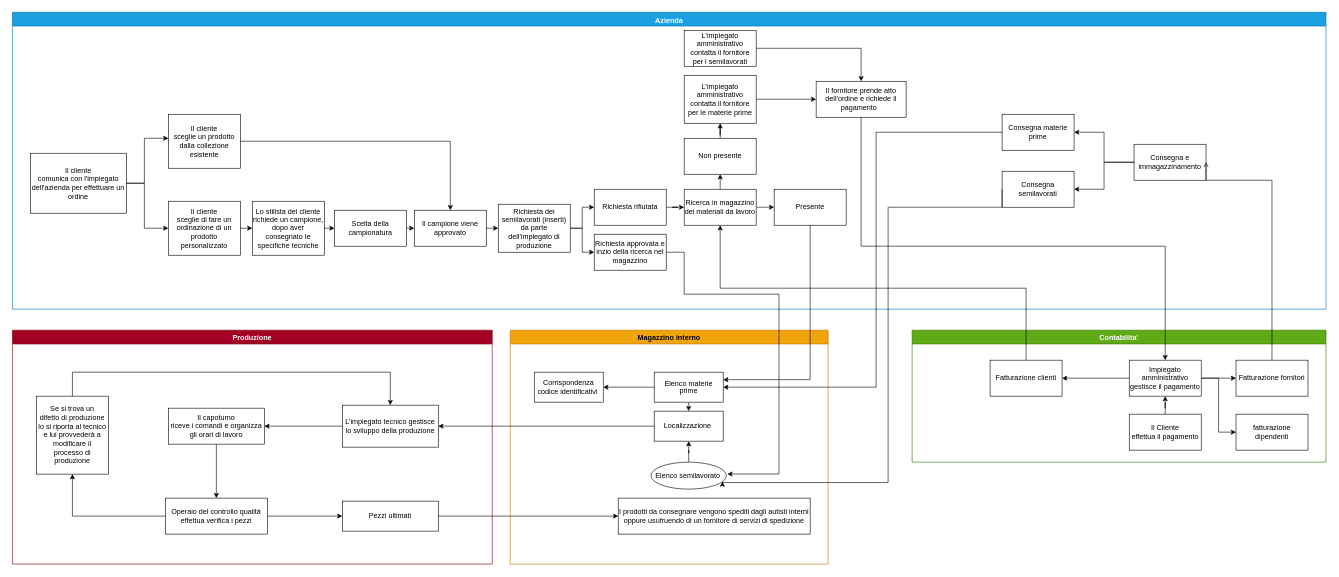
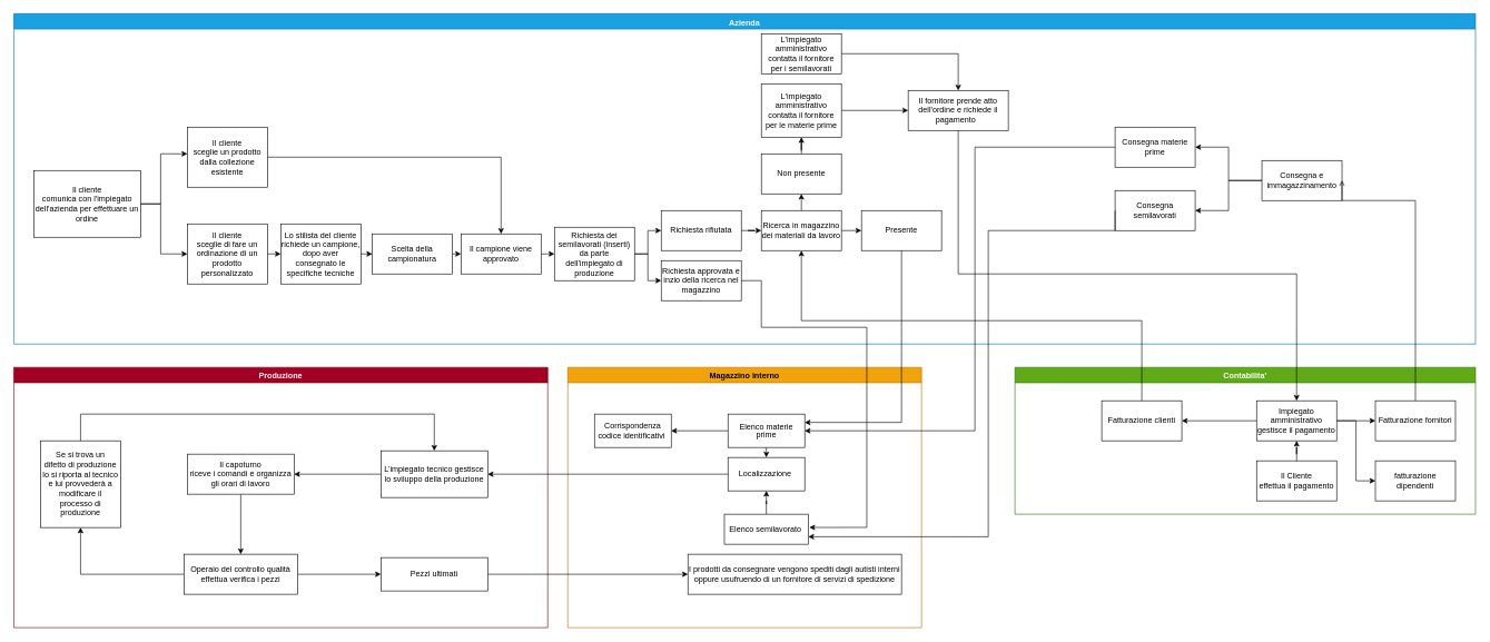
  <mxCell id="0" />
  <mxCell id="1" parent="0" />
  <mxCell id="2" value="Azienda&#10;" style="swimlane;fillColor=#1ba1e2;fontColor=#ffffff;strokeColor=#006EAF;verticalAlign=top;" parent="1" vertex="1"><mxGeometry x="20" y="20" width="2190" height="495" as="geometry" /></mxCell>
  <mxCell id="3" style="edgeStyle=none;html=1;entryX=0;entryY=0.5;entryDx=0;entryDy=0;rounded=0;" parent="2" source="4" target="6" edge="1"><mxGeometry relative="1" as="geometry"><Array as="points"><mxPoint x="220" y="285" /><mxPoint x="220" y="360" /></Array></mxGeometry></mxCell>
  <mxCell id="4" value="&lt;p class=&quot;MsoListParagraph&quot;&gt;&lt;span&gt;Il cliente&lt;br&gt;comunica con l'impiegato dell'azienda per effettuare un ordine&lt;/span&gt;&lt;/p&gt;" style="rounded=0;whiteSpace=wrap;html=1;" parent="2" vertex="1"><mxGeometry x="30" y="235" width="160" height="100" as="geometry" /></mxCell>
  <mxCell id="5" style="edgeStyle=none;rounded=0;html=1;entryX=0;entryY=0.5;entryDx=0;entryDy=0;" parent="2" source="6" target="10" edge="1"><mxGeometry relative="1" as="geometry" /></mxCell>
  <mxCell id="6" value="&lt;p class=&quot;MsoListParagraph&quot;&gt;&lt;span&gt;Il cliente&lt;br&gt;sceglie di fare un ordinazione di un prodotto personalizzato&lt;/span&gt;&lt;/p&gt;" style="rounded=0;whiteSpace=wrap;html=1;" parent="2" vertex="1"><mxGeometry x="260" y="315" width="120" height="90" as="geometry" /></mxCell>
  <mxCell id="7" style="edgeStyle=none;rounded=0;html=1;entryX=0.5;entryY=0;entryDx=0;entryDy=0;" parent="2" source="8" target="14" edge="1"><mxGeometry relative="1" as="geometry"><Array as="points"><mxPoint x="730" y="215" /></Array></mxGeometry></mxCell>
  <mxCell id="8" value="&lt;p class=&quot;MsoListParagraph&quot;&gt;&lt;span&gt;Il cliente&lt;br&gt;sceglie un prodotto dalla collezione esistente&lt;/span&gt;&lt;/p&gt;" style="rounded=0;whiteSpace=wrap;html=1;" parent="2" vertex="1"><mxGeometry x="260" y="170" width="120" height="90" as="geometry" /></mxCell>
  <mxCell id="9" style="edgeStyle=none;rounded=0;html=1;entryX=0;entryY=0.5;entryDx=0;entryDy=0;" parent="2" source="10" target="12" edge="1"><mxGeometry relative="1" as="geometry" /></mxCell>
  <mxCell id="10" value="&lt;p class=&quot;MsoListParagraph&quot;&gt;&lt;span&gt;Lo stilista del cliente&lt;br&gt;richiede un campione, dopo aver consegnato le specifiche tecniche&lt;/span&gt;&lt;/p&gt;" style="rounded=0;whiteSpace=wrap;html=1;" parent="2" vertex="1"><mxGeometry x="400" y="315" width="120" height="90" as="geometry" /></mxCell>
  <mxCell id="11" style="edgeStyle=none;rounded=0;html=1;entryX=0;entryY=0.5;entryDx=0;entryDy=0;" parent="2" source="12" target="14" edge="1"><mxGeometry relative="1" as="geometry" /></mxCell>
  <mxCell id="12" value="&lt;p class=&quot;MsoListParagraph&quot;&gt;Scelta della campionatura&lt;/p&gt;" style="rounded=0;whiteSpace=wrap;html=1;" parent="2" vertex="1"><mxGeometry x="537" y="330" width="120" height="60" as="geometry" /></mxCell>
  <mxCell id="13" style="edgeStyle=orthogonalEdgeStyle;rounded=0;orthogonalLoop=1;jettySize=auto;html=1;exitX=1;exitY=0.5;exitDx=0;exitDy=0;entryX=0;entryY=0.5;entryDx=0;entryDy=0;" parent="2" source="14" target="30" edge="1"><mxGeometry relative="1" as="geometry" /></mxCell>
  <mxCell id="14" value="&lt;p class=&quot;MsoListParagraph&quot;&gt;&lt;span&gt;Il campione viene&lt;br&gt;approvato&lt;/span&gt;&lt;/p&gt;" style="rounded=0;whiteSpace=wrap;html=1;" parent="2" vertex="1"><mxGeometry x="670" y="330" width="120" height="60" as="geometry" /></mxCell>
  <mxCell id="15" value="" style="edgeStyle=none;html=1;" parent="2" source="17" target="20" edge="1"><mxGeometry relative="1" as="geometry" /></mxCell>
  <mxCell id="16" style="edgeStyle=none;html=1;entryX=0;entryY=0.5;entryDx=0;entryDy=0;" parent="2" source="17" target="18" edge="1"><mxGeometry relative="1" as="geometry"><mxPoint x="1280" y="375" as="targetPoint" /></mxGeometry></mxCell>
  <mxCell id="17" value="&lt;span&gt;Ricerca in magazzino dei materiali da lavoro&lt;/span&gt;" style="rounded=0;whiteSpace=wrap;html=1;" parent="2" vertex="1"><mxGeometry x="1120" y="295" width="120" height="60" as="geometry" /></mxCell>
  <mxCell id="18" value="Presente" style="rounded=0;whiteSpace=wrap;html=1;" parent="2" vertex="1"><mxGeometry x="1270" y="295" width="120" height="60" as="geometry" /></mxCell>
  <mxCell id="19" style="edgeStyle=orthogonalEdgeStyle;rounded=0;orthogonalLoop=1;jettySize=auto;html=1;entryX=0.5;entryY=1;entryDx=0;entryDy=0;" parent="2" source="20" target="23" edge="1"><mxGeometry relative="1" as="geometry" /></mxCell>
  <mxCell id="20" value="Non presente" style="rounded=0;whiteSpace=wrap;html=1;" parent="2" vertex="1"><mxGeometry x="1120" y="210" width="120" height="60" as="geometry" /></mxCell>
  <mxCell id="21" value="" style="endArrow=classic;html=1;rounded=0;exitX=1;exitY=0.5;exitDx=0;exitDy=0;entryX=0;entryY=0.5;entryDx=0;entryDy=0;" parent="2" source="4" edge="1"><mxGeometry width="50" height="50" relative="1" as="geometry"><mxPoint x="370" y="305" as="sourcePoint" /><mxPoint x="260" y="210" as="targetPoint" /><Array as="points"><mxPoint x="220" y="285" /><mxPoint x="220" y="210" /></Array></mxGeometry></mxCell>
  <mxCell id="22" style="edgeStyle=none;rounded=0;html=1;entryX=0;entryY=0.5;entryDx=0;entryDy=0;" parent="2" source="23" target="24" edge="1"><mxGeometry relative="1" as="geometry" /></mxCell>
  <mxCell id="23" value="L'impiegato amministrativo contatta il fornitore per le materie prime" style="rounded=0;whiteSpace=wrap;html=1;" parent="2" vertex="1"><mxGeometry x="1120" y="105" width="120" height="80" as="geometry" /></mxCell>
  <mxCell id="24" value="Il fornitore prende atto dell'ordine e richiede il pagamento&amp;nbsp;&amp;nbsp;" style="rounded=0;whiteSpace=wrap;html=1;" parent="2" vertex="1"><mxGeometry x="1340" y="115" width="150" height="60" as="geometry" /></mxCell>
  <mxCell id="25" style="edgeStyle=orthogonalEdgeStyle;rounded=0;orthogonalLoop=1;jettySize=auto;html=1;exitX=0;exitY=0.5;exitDx=0;exitDy=0;entryX=1;entryY=0.5;entryDx=0;entryDy=0;" parent="2" source="27" target="36" edge="1"><mxGeometry relative="1" as="geometry" /></mxCell>
  <mxCell id="26" style="edgeStyle=orthogonalEdgeStyle;rounded=0;orthogonalLoop=1;jettySize=auto;html=1;exitX=0;exitY=0.5;exitDx=0;exitDy=0;entryX=1;entryY=0.5;entryDx=0;entryDy=0;" parent="2" source="27" target="37" edge="1"><mxGeometry relative="1" as="geometry" /></mxCell>
  <mxCell id="27" value="Consegna e immagazzinamento" style="rounded=0;whiteSpace=wrap;html=1;" parent="2" vertex="1"><mxGeometry x="1870" y="220" width="120" height="60" as="geometry" /></mxCell>
  <mxCell id="28" style="edgeStyle=orthogonalEdgeStyle;rounded=0;orthogonalLoop=1;jettySize=auto;html=1;exitX=1;exitY=0.5;exitDx=0;exitDy=0;entryX=0;entryY=0.5;entryDx=0;entryDy=0;" parent="2" source="30" target="33" edge="1"><mxGeometry relative="1" as="geometry" /></mxCell>
  <mxCell id="29" style="edgeStyle=orthogonalEdgeStyle;rounded=0;orthogonalLoop=1;jettySize=auto;html=1;entryX=0;entryY=0.5;entryDx=0;entryDy=0;" parent="2" source="30" target="31" edge="1"><mxGeometry relative="1" as="geometry" /></mxCell>
  <mxCell id="30" value="Richiesta dei semilavorati (inserti) da parte dell'impiegato di produzione" style="rounded=0;whiteSpace=wrap;html=1;" parent="2" vertex="1"><mxGeometry x="810" y="320" width="120" height="80" as="geometry" /></mxCell>
  <mxCell id="31" value="Richiesta approvata e inzio della ricerca nel magazzino" style="rounded=0;whiteSpace=wrap;html=1;" parent="2" vertex="1"><mxGeometry x="970" y="370" width="120" height="60" as="geometry" /></mxCell>
  <mxCell id="32" style="edgeStyle=orthogonalEdgeStyle;rounded=0;orthogonalLoop=1;jettySize=auto;html=1;entryX=0;entryY=0.5;entryDx=0;entryDy=0;" parent="2" source="33" target="17" edge="1"><mxGeometry relative="1" as="geometry" /></mxCell>
  <mxCell id="33" value="Richiesta rifiutata" style="rounded=0;whiteSpace=wrap;html=1;" parent="2" vertex="1"><mxGeometry x="970" y="295" width="120" height="60" as="geometry" /></mxCell>
  <mxCell id="34" style="edgeStyle=orthogonalEdgeStyle;rounded=0;orthogonalLoop=1;jettySize=auto;html=1;" parent="2" source="35" target="24" edge="1"><mxGeometry relative="1" as="geometry" /></mxCell>
  <mxCell id="35" value="L'impiegato amministrativo contatta il fornitore per i semilavorati" style="rounded=0;whiteSpace=wrap;html=1;" parent="2" vertex="1"><mxGeometry x="1120" y="30" width="120" height="60" as="geometry" /></mxCell>
  <mxCell id="36" value="Consegna materie prime" style="rounded=0;whiteSpace=wrap;html=1;" parent="2" vertex="1"><mxGeometry x="1650" y="170" width="120" height="60" as="geometry" /></mxCell>
  <mxCell id="37" value="Consegna semilavorati" style="rounded=0;whiteSpace=wrap;html=1;" parent="2" vertex="1"><mxGeometry x="1650" y="265" width="120" height="60" as="geometry" /></mxCell>
  <mxCell id="38" value="Contabilita'" style="swimlane;rounded=0;fillColor=#60a917;fontColor=#ffffff;strokeColor=#2D7600;" parent="1" vertex="1"><mxGeometry x="1520" y="550" width="690" height="220" as="geometry" /></mxCell>
  <mxCell id="39" value="&lt;p class=&quot;MsoListParagraph&quot;&gt;&lt;span&gt;Il Cliente&lt;br&gt;effettua il pagamento&lt;/span&gt;&lt;/p&gt;" style="rounded=0;whiteSpace=wrap;html=1;" parent="38" vertex="1"><mxGeometry x="362" y="140" width="120" height="60" as="geometry" /></mxCell>
  <mxCell id="40" style="edgeStyle=none;rounded=0;html=1;exitX=0;exitY=0.5;exitDx=0;exitDy=0;" parent="38" source="43" target="45" edge="1"><mxGeometry relative="1" as="geometry" /></mxCell>
  <mxCell id="41" style="edgeStyle=orthogonalEdgeStyle;rounded=0;orthogonalLoop=1;jettySize=auto;html=1;entryX=0;entryY=0.5;entryDx=0;entryDy=0;" parent="38" source="43" target="46" edge="1"><mxGeometry relative="1" as="geometry" /></mxCell>
  <mxCell id="42" style="edgeStyle=orthogonalEdgeStyle;rounded=0;orthogonalLoop=1;jettySize=auto;html=1;entryX=0;entryY=0.5;entryDx=0;entryDy=0;" parent="38" source="43" target="47" edge="1"><mxGeometry relative="1" as="geometry" /></mxCell>
  <mxCell id="43" value="&lt;p class=&quot;MsoListParagraph&quot;&gt;Impiegato amministrativo gestisce il pagamento&lt;/p&gt;" style="rounded=0;whiteSpace=wrap;html=1;" parent="38" vertex="1"><mxGeometry x="362" y="50" width="120" height="60" as="geometry" /></mxCell>
  <mxCell id="44" style="edgeStyle=orthogonalEdgeStyle;rounded=0;orthogonalLoop=1;jettySize=auto;html=1;" parent="38" source="39" target="43" edge="1"><mxGeometry relative="1" as="geometry" /></mxCell>
  <mxCell id="45" value="Fatturazione clienti" style="rounded=0;whiteSpace=wrap;html=1;" parent="38" vertex="1"><mxGeometry x="130" y="50" width="120" height="60" as="geometry" /></mxCell>
  <mxCell id="46" value="Fatturazione fornitori" style="rounded=0;whiteSpace=wrap;html=1;" parent="38" vertex="1"><mxGeometry x="540" y="50" width="120" height="60" as="geometry" /></mxCell>
  <mxCell id="47" value="fatturazione dipendenti" style="rounded=0;whiteSpace=wrap;html=1;" parent="38" vertex="1"><mxGeometry x="540" y="140" width="120" height="60" as="geometry" /></mxCell>
  <mxCell id="48" value="Produzione" style="swimlane;fillColor=#a20025;fontColor=#ffffff;strokeColor=#6F0000;" parent="1" vertex="1"><mxGeometry x="20" y="550" width="800" height="390" as="geometry" /></mxCell>
  <mxCell id="49" style="edgeStyle=none;html=1;" parent="48" source="50" target="58" edge="1"><mxGeometry relative="1" as="geometry" /></mxCell>
  <mxCell id="50" value="&lt;p class=&quot;MsoListParagraph&quot;&gt;&lt;span&gt;Il capoturno&lt;br&gt;riceve i comandi e organizza gli orari di lavoro&lt;/span&gt;&lt;/p&gt;" style="rounded=0;whiteSpace=wrap;html=1;" parent="48" vertex="1"><mxGeometry x="260" y="130" width="160" height="60" as="geometry" /></mxCell>
  <mxCell id="51" style="edgeStyle=none;html=1;" parent="48" source="52" target="50" edge="1"><mxGeometry relative="1" as="geometry" /></mxCell>
  <mxCell id="52" value="&lt;p class=&quot;MsoListParagraph&quot;&gt;&lt;span&gt;L’impiegato tecnico gestisce lo sviluppo della produzione&lt;/span&gt;&lt;/p&gt;" style="rounded=0;whiteSpace=wrap;html=1;rotation=0;" parent="48" vertex="1"><mxGeometry x="550" y="125" width="160" height="70" as="geometry" /></mxCell>
  <mxCell id="53" value="&lt;p class=&quot;MsoListParagraph&quot;&gt;Pezzi ultimati&lt;/p&gt;" style="rounded=0;whiteSpace=wrap;html=1;" parent="48" vertex="1"><mxGeometry x="550" y="285" width="160" height="50" as="geometry" /></mxCell>
  <mxCell id="54" style="edgeStyle=orthogonalEdgeStyle;rounded=0;orthogonalLoop=1;jettySize=auto;html=1;entryX=0;entryY=0.5;entryDx=0;entryDy=0;" parent="48" source="58" target="53" edge="1"><mxGeometry relative="1" as="geometry" /></mxCell>
  <mxCell id="55" style="edgeStyle=none;html=1;rounded=0;" parent="48" source="56" target="52" edge="1"><mxGeometry relative="1" as="geometry"><Array as="points"><mxPoint x="100" y="70" /><mxPoint x="630" y="70" /></Array></mxGeometry></mxCell>
  <mxCell id="56" value="&lt;p class=&quot;MsoListParagraph&quot;&gt;&lt;span&gt;Se si trova un&lt;br&gt;difetto di produzione lo si riporta al tecnico e lui provvederà a modificare il&lt;br&gt;processo di produzione&lt;/span&gt;&lt;/p&gt;" style="rounded=0;whiteSpace=wrap;html=1;" parent="48" vertex="1"><mxGeometry x="40" y="110" width="120" height="130" as="geometry" /></mxCell>
  <mxCell id="57" style="edgeStyle=none;rounded=0;html=1;entryX=0.5;entryY=1;entryDx=0;entryDy=0;" parent="48" source="58" target="56" edge="1"><mxGeometry relative="1" as="geometry"><Array as="points"><mxPoint x="100" y="310" /></Array></mxGeometry></mxCell>
  <mxCell id="58" value="&lt;p class=&quot;MsoListParagraph&quot;&gt;Operaio del controllo qualità effettua verifica i pezzi&lt;/p&gt;" style="rounded=0;whiteSpace=wrap;html=1;" parent="48" vertex="1"><mxGeometry x="255" y="280" width="170" height="60" as="geometry" /></mxCell>
  <mxCell id="59" value="Magazzino interno" style="swimlane;rounded=0;fillColor=#f0a30a;fontColor=#000000;strokeColor=#BD7000;startSize=23;" parent="1" vertex="1"><mxGeometry x="850" y="550" width="530" height="390" as="geometry" /></mxCell>
  <mxCell id="60" style="edgeStyle=none;html=1;" parent="59" source="62" target="66" edge="1"><mxGeometry relative="1" as="geometry" /></mxCell>
  <mxCell id="61" style="edgeStyle=none;html=1;entryX=0.5;entryY=0;entryDx=0;entryDy=0;" parent="59" source="62" target="65" edge="1"><mxGeometry relative="1" as="geometry" /></mxCell>
  <mxCell id="62" value="&lt;p class=&quot;MsoListParagraph&quot; style=&quot;line-height: 1&quot;&gt;Elenco materie prime&lt;/p&gt;" style="rounded=0;whiteSpace=wrap;html=1;verticalAlign=middle;" parent="59" vertex="1"><mxGeometry x="240" y="70" width="115" height="50" as="geometry" /></mxCell>
  <mxCell id="63" style="edgeStyle=orthogonalEdgeStyle;rounded=0;orthogonalLoop=1;jettySize=auto;html=1;entryX=0.5;entryY=1;entryDx=0;entryDy=0;" parent="59" source="64" target="65" edge="1"><mxGeometry relative="1" as="geometry" /></mxCell>
- <mxCell id="64" value="Elenco semilavorato&amp;nbsp;" style="ellipse;whiteSpace=wrap;html=1;" parent="59" vertex="1"><mxGeometry x="234.62" y="220" width="125.75" height="45" as="geometry" /></mxCell>
+ <mxCell id="64" value="Elenco semilavorato&amp;nbsp;" style="rounded=0;whiteSpace=wrap;html=1;" parent="59" vertex="1"><mxGeometry x="234.62" y="220" width="125.75" height="45" as="geometry" /></mxCell>
  <mxCell id="65" value="Localizzazione&amp;nbsp;" style="rounded=0;whiteSpace=wrap;html=1;" parent="59" vertex="1"><mxGeometry x="240" y="135" width="115" height="50" as="geometry" /></mxCell>
  <mxCell id="66" value="Corrispondenza codice identificativi&amp;nbsp;" style="rounded=0;whiteSpace=wrap;html=1;" parent="59" vertex="1"><mxGeometry x="40" y="70" width="115" height="50" as="geometry" /></mxCell>
  <mxCell id="67" value="&lt;p class=&quot;MsoListParagraph&quot;&gt;&lt;span&gt;I prodotti da consegnare vengono spediti dagli autisti interni oppure usufruendo di un fornitore di servizi di spedizione&lt;/span&gt;&lt;/p&gt;" style="rounded=0;whiteSpace=wrap;html=1;" parent="59" vertex="1"><mxGeometry x="180" y="280" width="320" height="60" as="geometry" /></mxCell>
  <mxCell id="68" style="edgeStyle=none;html=1;" parent="1" source="65" target="52" edge="1"><mxGeometry relative="1" as="geometry" /></mxCell>
  <mxCell id="69" style="edgeStyle=none;rounded=0;html=1;exitX=0.5;exitY=1;exitDx=0;exitDy=0;entryX=0.5;entryY=0;entryDx=0;entryDy=0;" parent="1" source="24" target="43" edge="1"><mxGeometry relative="1" as="geometry"><Array as="points"><mxPoint x="1435" y="410" /><mxPoint x="1942" y="410" /></Array></mxGeometry></mxCell>
  <mxCell id="70" style="edgeStyle=none;rounded=0;html=1;exitX=0.5;exitY=0;exitDx=0;exitDy=0;entryX=0.5;entryY=1;entryDx=0;entryDy=0;" parent="1" source="45" target="17" edge="1"><mxGeometry relative="1" as="geometry"><Array as="points"><mxPoint x="1710" y="480" /><mxPoint x="1200" y="480" /></Array></mxGeometry></mxCell>
  <mxCell id="71" style="edgeStyle=none;html=1;entryX=1;entryY=0.5;entryDx=0;entryDy=0;rounded=0;exitX=0;exitY=0.5;exitDx=0;exitDy=0;" parent="1" source="36" target="62" edge="1"><mxGeometry relative="1" as="geometry"><Array as="points"><mxPoint x="1460" y="220" /><mxPoint x="1460" y="390" /><mxPoint x="1460" y="645" /></Array><mxPoint x="1510" y="380" as="sourcePoint" /></mxGeometry></mxCell>
  <mxCell id="72" style="edgeStyle=orthogonalEdgeStyle;rounded=0;orthogonalLoop=1;jettySize=auto;html=1;entryX=0;entryY=0.5;entryDx=0;entryDy=0;" parent="1" source="53" target="67" edge="1"><mxGeometry relative="1" as="geometry"><mxPoint x="860" y="860" as="targetPoint" /></mxGeometry></mxCell>
  <mxCell id="73" style="edgeStyle=orthogonalEdgeStyle;rounded=0;orthogonalLoop=1;jettySize=auto;html=1;entryX=1;entryY=0.25;entryDx=0;entryDy=0;exitX=0.5;exitY=1;exitDx=0;exitDy=0;" parent="1" source="18" target="62" edge="1"><mxGeometry relative="1" as="geometry"><mxPoint x="1370" y="490" as="targetPoint" /></mxGeometry></mxCell>
  <mxCell id="74" style="edgeStyle=orthogonalEdgeStyle;rounded=0;orthogonalLoop=1;jettySize=auto;html=1;exitX=1;exitY=0.5;exitDx=0;exitDy=0;entryX=1.012;entryY=0.441;entryDx=0;entryDy=0;entryPerimeter=0;" parent="1" source="31" target="64" edge="1"><mxGeometry relative="1" as="geometry"><mxPoint x="1210" y="800" as="targetPoint" /><Array as="points"><mxPoint x="1140" y="420" /><mxPoint x="1140" y="490" /><mxPoint x="1298" y="490" /><mxPoint x="1298" y="790" /></Array></mxGeometry></mxCell>
  <mxCell id="75" style="edgeStyle=orthogonalEdgeStyle;rounded=0;orthogonalLoop=1;jettySize=auto;html=1;entryX=1;entryY=0.75;entryDx=0;entryDy=0;exitX=0;exitY=0.5;exitDx=0;exitDy=0;" parent="1" source="37" target="64" edge="1"><mxGeometry relative="1" as="geometry"><Array as="points"><mxPoint x="1480" y="345" /><mxPoint x="1480" y="804" /></Array></mxGeometry></mxCell>
  <mxCell id="76" style="edgeStyle=orthogonalEdgeStyle;rounded=0;orthogonalLoop=1;jettySize=auto;html=1;entryX=1;entryY=0.5;entryDx=0;entryDy=0;endArrow=open;" parent="1" source="46" target="27" edge="1"><mxGeometry relative="1" as="geometry"><Array as="points"><mxPoint x="2120" y="300" /></Array></mxGeometry></mxCell>
